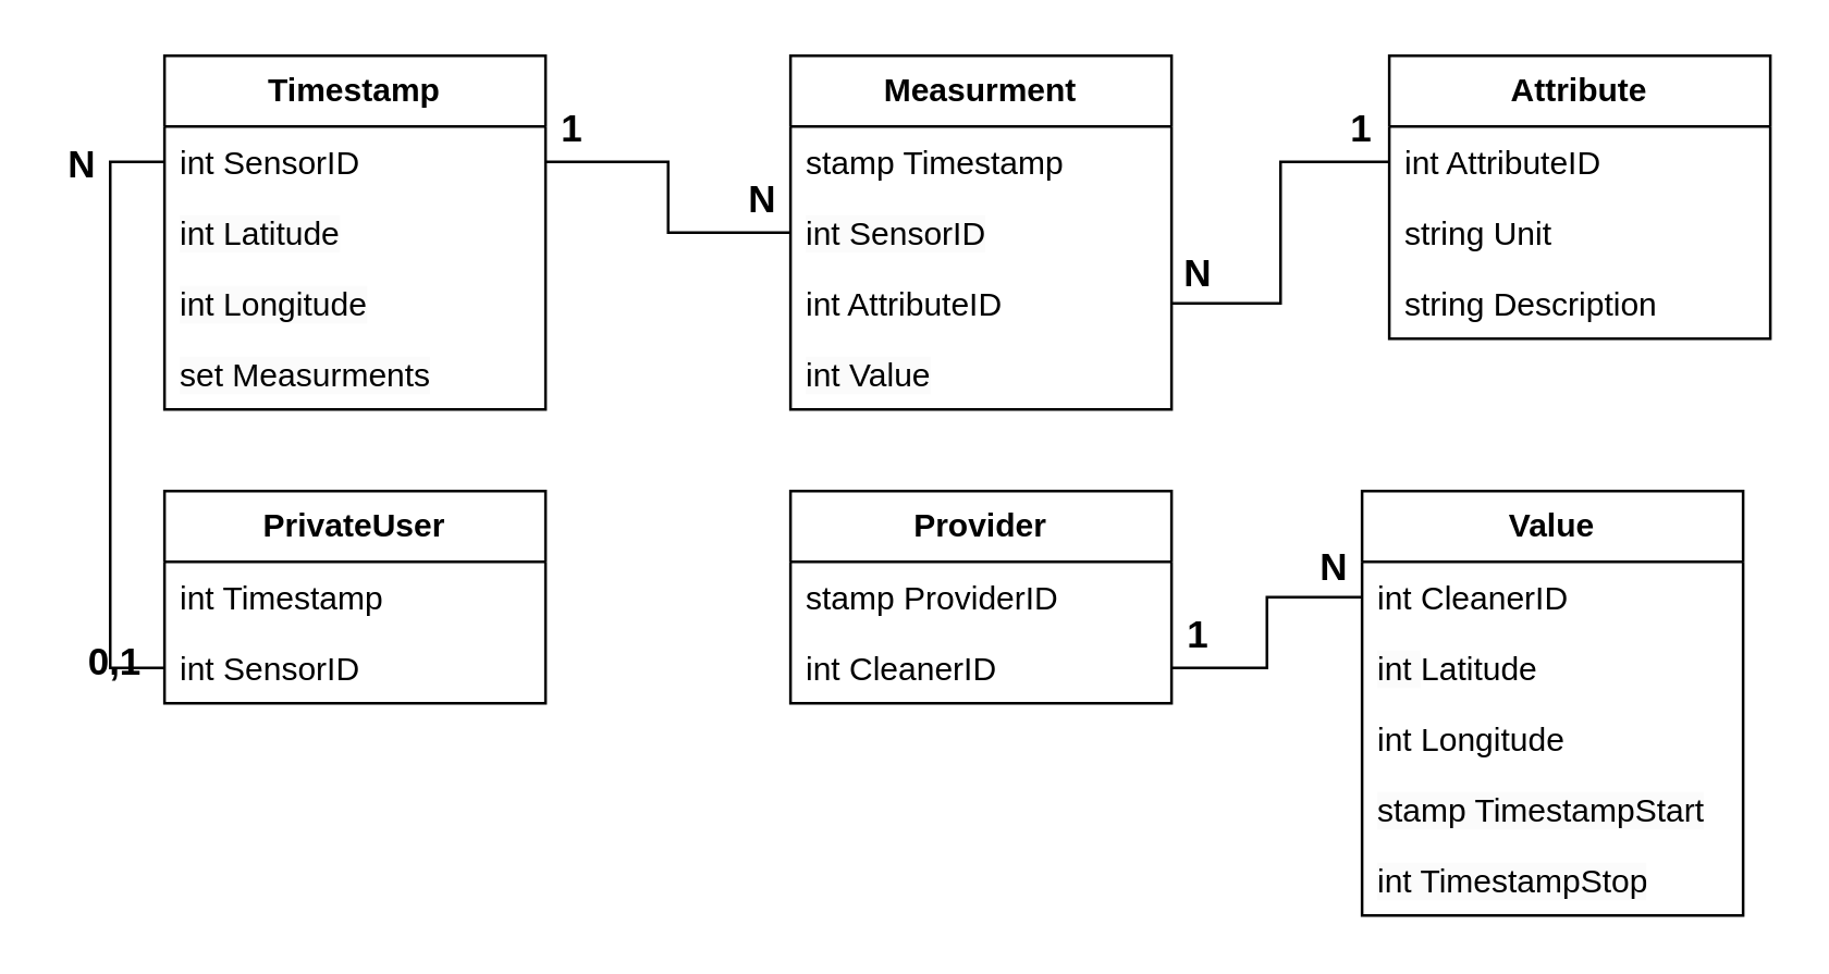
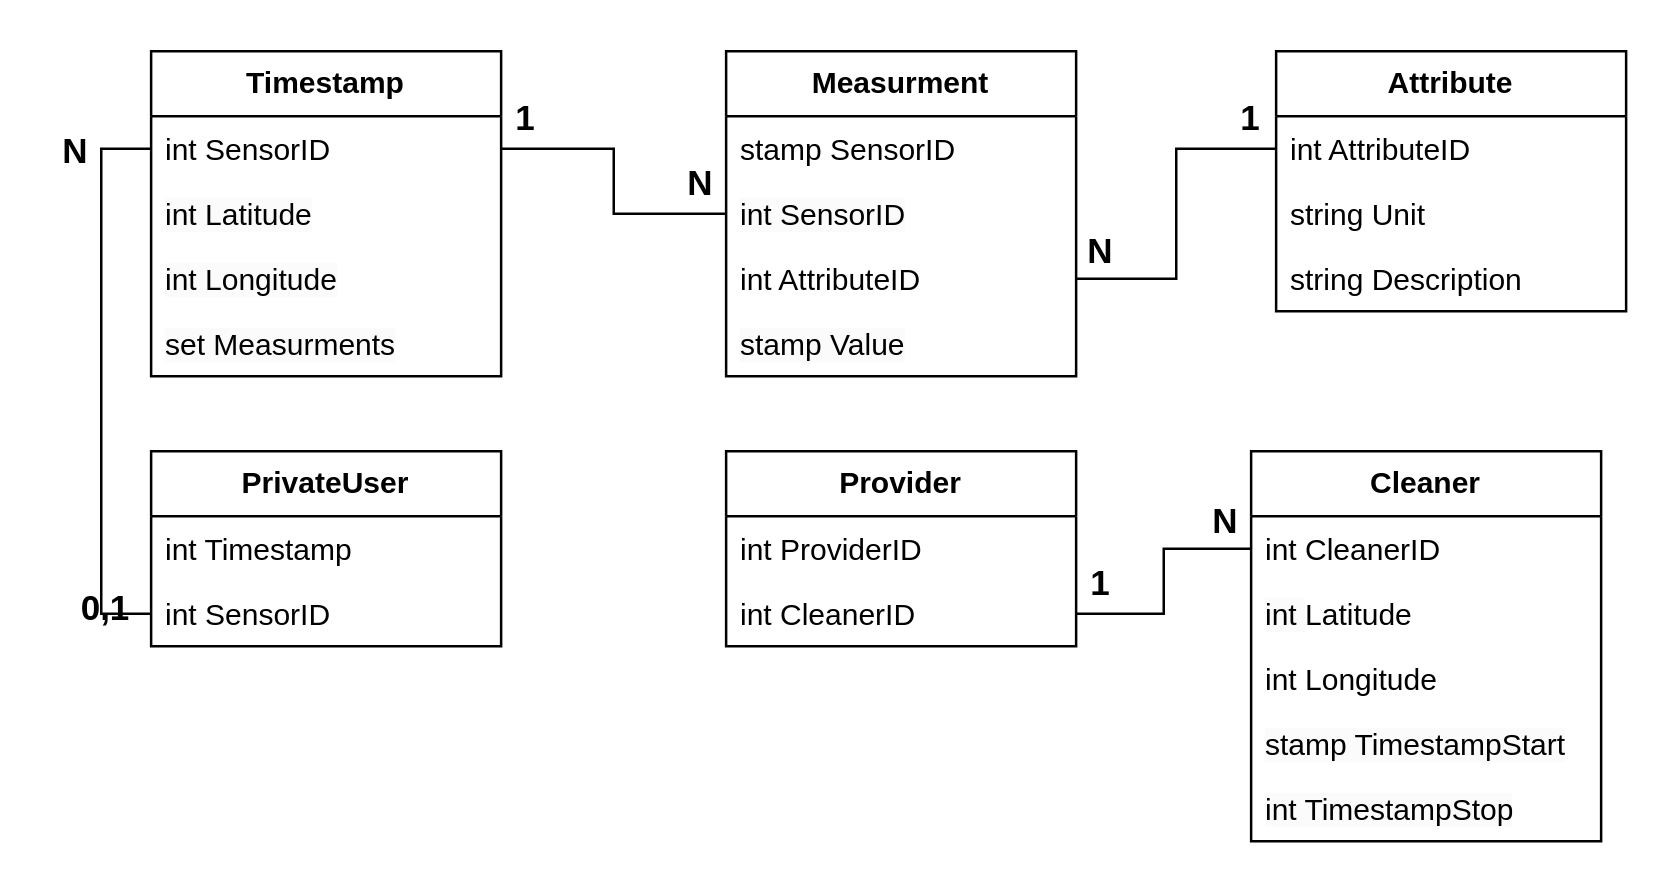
  <mxCell id="0" />
  <mxCell id="1" parent="0" />
  <mxCell id="2" value="Timestamp" style="swimlane;fontStyle=1;childLayout=stackLayout;horizontal=1;startSize=26;fillColor=none;horizontalStack=0;resizeParent=1;resizeParentMax=0;resizeLast=0;collapsible=1;marginBottom=0;whiteSpace=wrap;html=1;" vertex="1" parent="1"><mxGeometry x="59.95" y="20" width="140" height="130" as="geometry" /></mxCell>
  <mxCell id="3" value="int SensorID" style="text;strokeColor=none;fillColor=none;align=left;verticalAlign=top;spacingLeft=4;spacingRight=4;overflow=hidden;rotatable=0;points=[[0,0.5],[1,0.5]];portConstraint=eastwest;whiteSpace=wrap;html=1;" vertex="1" parent="2"><mxGeometry y="26" width="140" height="26" as="geometry" /></mxCell>
  <mxCell id="4" value="&lt;span style=&quot;color: rgb(0, 0, 0); font-family: Helvetica; font-size: 12px; font-style: normal; font-variant-ligatures: normal; font-variant-caps: normal; font-weight: 400; letter-spacing: normal; orphans: 2; text-align: left; text-indent: 0px; text-transform: none; widows: 2; word-spacing: 0px; -webkit-text-stroke-width: 0px; white-space: normal; background-color: rgb(251, 251, 251); text-decoration-thickness: initial; text-decoration-style: initial; text-decoration-color: initial; display: inline !important; float: none;&quot;&gt;int Latitude&lt;/span&gt;" style="text;strokeColor=none;fillColor=none;align=left;verticalAlign=top;spacingLeft=4;spacingRight=4;overflow=hidden;rotatable=0;points=[[0,0.5],[1,0.5]];portConstraint=eastwest;whiteSpace=wrap;html=1;" vertex="1" parent="2"><mxGeometry y="52" width="140" height="26" as="geometry" /></mxCell>
  <mxCell id="5" value="&lt;span style=&quot;color: rgb(0, 0, 0); font-family: Helvetica; font-size: 12px; font-style: normal; font-variant-ligatures: normal; font-variant-caps: normal; font-weight: 400; letter-spacing: normal; orphans: 2; text-align: left; text-indent: 0px; text-transform: none; widows: 2; word-spacing: 0px; -webkit-text-stroke-width: 0px; white-space: normal; background-color: rgb(251, 251, 251); text-decoration-thickness: initial; text-decoration-style: initial; text-decoration-color: initial; display: inline !important; float: none;&quot;&gt;int Longitude&lt;/span&gt;" style="text;strokeColor=none;fillColor=none;align=left;verticalAlign=top;spacingLeft=4;spacingRight=4;overflow=hidden;rotatable=0;points=[[0,0.5],[1,0.5]];portConstraint=eastwest;whiteSpace=wrap;html=1;" vertex="1" parent="2"><mxGeometry y="78" width="140" height="26" as="geometry" /></mxCell>
  <mxCell id="6" value="&lt;span style=&quot;color: rgb(0, 0, 0); font-family: Helvetica; font-size: 12px; font-style: normal; font-variant-ligatures: normal; font-variant-caps: normal; font-weight: 400; letter-spacing: normal; orphans: 2; text-align: left; text-indent: 0px; text-transform: none; widows: 2; word-spacing: 0px; -webkit-text-stroke-width: 0px; white-space: normal; background-color: rgb(251, 251, 251); text-decoration-thickness: initial; text-decoration-style: initial; text-decoration-color: initial; display: inline !important; float: none;&quot;&gt;set Measurments&lt;/span&gt;" style="text;strokeColor=none;fillColor=none;align=left;verticalAlign=top;spacingLeft=4;spacingRight=4;overflow=hidden;rotatable=0;points=[[0,0.5],[1,0.5]];portConstraint=eastwest;whiteSpace=wrap;html=1;" vertex="1" parent="2"><mxGeometry y="104" width="140" height="26" as="geometry" /></mxCell>
  <mxCell id="7" value="Measurment" style="swimlane;fontStyle=1;childLayout=stackLayout;horizontal=1;startSize=26;fillColor=none;horizontalStack=0;resizeParent=1;resizeParentMax=0;resizeLast=0;collapsible=1;marginBottom=0;whiteSpace=wrap;html=1;" vertex="1" parent="1"><mxGeometry x="289.95" y="20" width="140" height="130" as="geometry" /></mxCell>
- <mxCell id="8" value="stamp Timestamp&amp;nbsp;" style="text;strokeColor=none;fillColor=none;align=left;verticalAlign=top;spacingLeft=4;spacingRight=4;overflow=hidden;rotatable=0;points=[[0,0.5],[1,0.5]];portConstraint=eastwest;whiteSpace=wrap;html=1;" vertex="1" parent="7"><mxGeometry y="26" width="140" height="26" as="geometry" /></mxCell>
+ <mxCell id="8" value="stamp SensorID&amp;nbsp;" style="text;strokeColor=none;fillColor=none;align=left;verticalAlign=top;spacingLeft=4;spacingRight=4;overflow=hidden;rotatable=0;points=[[0,0.5],[1,0.5]];portConstraint=eastwest;whiteSpace=wrap;html=1;" vertex="1" parent="7"><mxGeometry y="26" width="140" height="26" as="geometry" /></mxCell>
  <mxCell id="9" value="&lt;span style=&quot;color: rgb(0, 0, 0); font-family: Helvetica; font-size: 12px; font-style: normal; font-variant-ligatures: normal; font-variant-caps: normal; font-weight: 400; letter-spacing: normal; orphans: 2; text-align: left; text-indent: 0px; text-transform: none; widows: 2; word-spacing: 0px; -webkit-text-stroke-width: 0px; white-space: normal; background-color: rgb(251, 251, 251); text-decoration-thickness: initial; text-decoration-style: initial; text-decoration-color: initial; display: inline !important; float: none;&quot;&gt;int SensorID&lt;/span&gt;" style="text;strokeColor=none;fillColor=none;align=left;verticalAlign=top;spacingLeft=4;spacingRight=4;overflow=hidden;rotatable=0;points=[[0,0.5],[1,0.5]];portConstraint=eastwest;whiteSpace=wrap;html=1;" vertex="1" parent="7"><mxGeometry y="52" width="140" height="26" as="geometry" /></mxCell>
  <mxCell id="10" value="int AttributeID" style="text;strokeColor=none;fillColor=none;align=left;verticalAlign=top;spacingLeft=4;spacingRight=4;overflow=hidden;rotatable=0;points=[[0,0.5],[1,0.5]];portConstraint=eastwest;whiteSpace=wrap;html=1;" vertex="1" parent="7"><mxGeometry y="78" width="140" height="26" as="geometry" /></mxCell>
- <mxCell id="11" value="&lt;span style=&quot;color: rgb(0, 0, 0); font-family: Helvetica; font-size: 12px; font-style: normal; font-variant-ligatures: normal; font-variant-caps: normal; font-weight: 400; letter-spacing: normal; orphans: 2; text-align: left; text-indent: 0px; text-transform: none; widows: 2; word-spacing: 0px; -webkit-text-stroke-width: 0px; white-space: normal; background-color: rgb(251, 251, 251); text-decoration-thickness: initial; text-decoration-style: initial; text-decoration-color: initial; display: inline !important; float: none;&quot;&gt;int Value&lt;/span&gt;" style="text;strokeColor=none;fillColor=none;align=left;verticalAlign=top;spacingLeft=4;spacingRight=4;overflow=hidden;rotatable=0;points=[[0,0.5],[1,0.5]];portConstraint=eastwest;whiteSpace=wrap;html=1;" vertex="1" parent="7"><mxGeometry y="104" width="140" height="26" as="geometry" /></mxCell>
+ <mxCell id="11" value="&lt;span style=&quot;color: rgb(0, 0, 0); font-family: Helvetica; font-size: 12px; font-style: normal; font-variant-ligatures: normal; font-variant-caps: normal; font-weight: 400; letter-spacing: normal; orphans: 2; text-align: left; text-indent: 0px; text-transform: none; widows: 2; word-spacing: 0px; -webkit-text-stroke-width: 0px; white-space: normal; background-color: rgb(251, 251, 251); text-decoration-thickness: initial; text-decoration-style: initial; text-decoration-color: initial; display: inline !important; float: none;&quot;&gt;stamp Value&lt;/span&gt;" style="text;strokeColor=none;fillColor=none;align=left;verticalAlign=top;spacingLeft=4;spacingRight=4;overflow=hidden;rotatable=0;points=[[0,0.5],[1,0.5]];portConstraint=eastwest;whiteSpace=wrap;html=1;" vertex="1" parent="7"><mxGeometry y="104" width="140" height="26" as="geometry" /></mxCell>
  <mxCell id="12" value="Attribute" style="swimlane;fontStyle=1;childLayout=stackLayout;horizontal=1;startSize=26;fillColor=none;horizontalStack=0;resizeParent=1;resizeParentMax=0;resizeLast=0;collapsible=1;marginBottom=0;whiteSpace=wrap;html=1;" vertex="1" parent="1"><mxGeometry x="509.95" y="20" width="140" height="104" as="geometry" /></mxCell>
  <mxCell id="13" value="int AttributeID" style="text;strokeColor=none;fillColor=none;align=left;verticalAlign=top;spacingLeft=4;spacingRight=4;overflow=hidden;rotatable=0;points=[[0,0.5],[1,0.5]];portConstraint=eastwest;whiteSpace=wrap;html=1;" vertex="1" parent="12"><mxGeometry y="26" width="140" height="26" as="geometry" /></mxCell>
  <mxCell id="14" value="string Unit" style="text;strokeColor=none;fillColor=none;align=left;verticalAlign=top;spacingLeft=4;spacingRight=4;overflow=hidden;rotatable=0;points=[[0,0.5],[1,0.5]];portConstraint=eastwest;whiteSpace=wrap;html=1;" vertex="1" parent="12"><mxGeometry y="52" width="140" height="26" as="geometry" /></mxCell>
  <mxCell id="15" value="string Description" style="text;strokeColor=none;fillColor=none;align=left;verticalAlign=top;spacingLeft=4;spacingRight=4;overflow=hidden;rotatable=0;points=[[0,0.5],[1,0.5]];portConstraint=eastwest;whiteSpace=wrap;html=1;" vertex="1" parent="12"><mxGeometry y="78" width="140" height="26" as="geometry" /></mxCell>
  <mxCell id="16" value="Provider" style="swimlane;fontStyle=1;childLayout=stackLayout;horizontal=1;startSize=26;fillColor=none;horizontalStack=0;resizeParent=1;resizeParentMax=0;resizeLast=0;collapsible=1;marginBottom=0;whiteSpace=wrap;html=1;" vertex="1" parent="1"><mxGeometry x="289.95" y="180" width="140" height="78" as="geometry" /></mxCell>
- <mxCell id="17" value="stamp ProviderID" style="text;strokeColor=none;fillColor=none;align=left;verticalAlign=top;spacingLeft=4;spacingRight=4;overflow=hidden;rotatable=0;points=[[0,0.5],[1,0.5]];portConstraint=eastwest;whiteSpace=wrap;html=1;" vertex="1" parent="16"><mxGeometry y="26" width="140" height="26" as="geometry" /></mxCell>
+ <mxCell id="17" value="int ProviderID" style="text;strokeColor=none;fillColor=none;align=left;verticalAlign=top;spacingLeft=4;spacingRight=4;overflow=hidden;rotatable=0;points=[[0,0.5],[1,0.5]];portConstraint=eastwest;whiteSpace=wrap;html=1;" vertex="1" parent="16"><mxGeometry y="26" width="140" height="26" as="geometry" /></mxCell>
  <mxCell id="18" value="int CleanerID" style="text;strokeColor=none;fillColor=none;align=left;verticalAlign=top;spacingLeft=4;spacingRight=4;overflow=hidden;rotatable=0;points=[[0,0.5],[1,0.5]];portConstraint=eastwest;whiteSpace=wrap;html=1;" vertex="1" parent="16"><mxGeometry y="52" width="140" height="26" as="geometry" /></mxCell>
- <mxCell id="19" value="Value" style="swimlane;fontStyle=1;childLayout=stackLayout;horizontal=1;startSize=26;fillColor=none;horizontalStack=0;resizeParent=1;resizeParentMax=0;resizeLast=0;collapsible=1;marginBottom=0;whiteSpace=wrap;html=1;" vertex="1" parent="1"><mxGeometry x="499.95" y="180" width="140" height="156" as="geometry" /></mxCell>
+ <mxCell id="19" value="Cleaner" style="swimlane;fontStyle=1;childLayout=stackLayout;horizontal=1;startSize=26;fillColor=none;horizontalStack=0;resizeParent=1;resizeParentMax=0;resizeLast=0;collapsible=1;marginBottom=0;whiteSpace=wrap;html=1;" vertex="1" parent="1"><mxGeometry x="499.95" y="180" width="140" height="156" as="geometry" /></mxCell>
  <mxCell id="20" value="int CleanerID" style="text;strokeColor=none;fillColor=none;align=left;verticalAlign=top;spacingLeft=4;spacingRight=4;overflow=hidden;rotatable=0;points=[[0,0.5],[1,0.5]];portConstraint=eastwest;whiteSpace=wrap;html=1;" vertex="1" parent="19"><mxGeometry y="26" width="140" height="26" as="geometry" /></mxCell>
  <mxCell id="21" value="&lt;span style=&quot;color: rgb(0, 0, 0); font-family: Helvetica; font-size: 12px; font-style: normal; font-variant-ligatures: normal; font-variant-caps: normal; font-weight: 400; letter-spacing: normal; orphans: 2; text-align: left; text-indent: 0px; text-transform: none; widows: 2; word-spacing: 0px; -webkit-text-stroke-width: 0px; white-space: normal; background-color: rgb(251, 251, 251); text-decoration-thickness: initial; text-decoration-style: initial; text-decoration-color: initial; display: inline !important; float: none;&quot;&gt;int&amp;nbsp;&lt;/span&gt;Latitude" style="text;strokeColor=none;fillColor=none;align=left;verticalAlign=top;spacingLeft=4;spacingRight=4;overflow=hidden;rotatable=0;points=[[0,0.5],[1,0.5]];portConstraint=eastwest;whiteSpace=wrap;html=1;" vertex="1" parent="19"><mxGeometry y="52" width="140" height="26" as="geometry" /></mxCell>
  <mxCell id="22" value="int Longitude" style="text;strokeColor=none;fillColor=none;align=left;verticalAlign=top;spacingLeft=4;spacingRight=4;overflow=hidden;rotatable=0;points=[[0,0.5],[1,0.5]];portConstraint=eastwest;whiteSpace=wrap;html=1;" vertex="1" parent="19"><mxGeometry y="78" width="140" height="26" as="geometry" /></mxCell>
  <mxCell id="23" value="&lt;span style=&quot;color: rgb(0, 0, 0); font-family: Helvetica; font-size: 12px; font-style: normal; font-variant-ligatures: normal; font-variant-caps: normal; font-weight: 400; letter-spacing: normal; orphans: 2; text-align: left; text-indent: 0px; text-transform: none; widows: 2; word-spacing: 0px; -webkit-text-stroke-width: 0px; white-space: normal; background-color: rgb(251, 251, 251); text-decoration-thickness: initial; text-decoration-style: initial; text-decoration-color: initial; display: inline !important; float: none;&quot;&gt;stamp TimestampStart&lt;/span&gt;" style="text;strokeColor=none;fillColor=none;align=left;verticalAlign=top;spacingLeft=4;spacingRight=4;overflow=hidden;rotatable=0;points=[[0,0.5],[1,0.5]];portConstraint=eastwest;whiteSpace=wrap;html=1;" vertex="1" parent="19"><mxGeometry y="104" width="140" height="26" as="geometry" /></mxCell>
  <mxCell id="24" value="&lt;span style=&quot;color: rgb(0, 0, 0); font-family: Helvetica; font-size: 12px; font-style: normal; font-variant-ligatures: normal; font-variant-caps: normal; font-weight: 400; letter-spacing: normal; orphans: 2; text-align: left; text-indent: 0px; text-transform: none; widows: 2; word-spacing: 0px; -webkit-text-stroke-width: 0px; white-space: normal; background-color: rgb(251, 251, 251); text-decoration-thickness: initial; text-decoration-style: initial; text-decoration-color: initial; display: inline !important; float: none;&quot;&gt;int TimestampStop&lt;/span&gt;" style="text;strokeColor=none;fillColor=none;align=left;verticalAlign=top;spacingLeft=4;spacingRight=4;overflow=hidden;rotatable=0;points=[[0,0.5],[1,0.5]];portConstraint=eastwest;whiteSpace=wrap;html=1;" vertex="1" parent="19"><mxGeometry y="130" width="140" height="26" as="geometry" /></mxCell>
  <mxCell id="25" value="PrivateUser" style="swimlane;fontStyle=1;childLayout=stackLayout;horizontal=1;startSize=26;fillColor=none;horizontalStack=0;resizeParent=1;resizeParentMax=0;resizeLast=0;collapsible=1;marginBottom=0;whiteSpace=wrap;html=1;" vertex="1" parent="1"><mxGeometry x="59.95" y="180" width="140" height="78" as="geometry" /></mxCell>
  <mxCell id="26" value="int Timestamp" style="text;strokeColor=none;fillColor=none;align=left;verticalAlign=top;spacingLeft=4;spacingRight=4;overflow=hidden;rotatable=0;points=[[0,0.5],[1,0.5]];portConstraint=eastwest;whiteSpace=wrap;html=1;" vertex="1" parent="25"><mxGeometry y="26" width="140" height="26" as="geometry" /></mxCell>
  <mxCell id="27" value="int SensorID" style="text;strokeColor=none;fillColor=none;align=left;verticalAlign=top;spacingLeft=4;spacingRight=4;overflow=hidden;rotatable=0;points=[[0,0.5],[1,0.5]];portConstraint=eastwest;whiteSpace=wrap;html=1;" vertex="1" parent="25"><mxGeometry y="52" width="140" height="26" as="geometry" /></mxCell>
  <mxCell id="28" style="edgeStyle=orthogonalEdgeStyle;rounded=0;orthogonalLoop=1;jettySize=auto;html=1;exitX=0;exitY=0.5;exitDx=0;exitDy=0;entryX=1;entryY=0.5;entryDx=0;entryDy=0;endArrow=none;endFill=0;" edge="1" parent="1" source="9" target="3"><mxGeometry relative="1" as="geometry" /></mxCell>
  <mxCell id="29" style="edgeStyle=orthogonalEdgeStyle;rounded=0;orthogonalLoop=1;jettySize=auto;html=1;exitX=1;exitY=0.5;exitDx=0;exitDy=0;entryX=0;entryY=0.5;entryDx=0;entryDy=0;endArrow=none;endFill=0;" edge="1" parent="1" source="10" target="13"><mxGeometry relative="1" as="geometry" /></mxCell>
  <mxCell id="30" style="edgeStyle=orthogonalEdgeStyle;rounded=0;orthogonalLoop=1;jettySize=auto;html=1;exitX=0;exitY=0.5;exitDx=0;exitDy=0;entryX=0;entryY=0.5;entryDx=0;entryDy=0;endArrow=none;endFill=0;" edge="1" parent="1" source="27" target="3"><mxGeometry relative="1" as="geometry" /></mxCell>
  <mxCell id="31" style="edgeStyle=orthogonalEdgeStyle;rounded=0;orthogonalLoop=1;jettySize=auto;html=1;exitX=1;exitY=0.5;exitDx=0;exitDy=0;entryX=0;entryY=0.5;entryDx=0;entryDy=0;endArrow=none;endFill=0;" edge="1" parent="1" source="18" target="20"><mxGeometry relative="1" as="geometry" /></mxCell>
  <mxCell id="32" value="1" style="text;strokeColor=none;align=center;fillColor=none;html=1;verticalAlign=middle;whiteSpace=wrap;rounded=0;fontStyle=1;strokeWidth=1;fontSize=14;" vertex="1" parent="1"><mxGeometry x="199.95" y="37" width="20" height="20" as="geometry" /></mxCell>
  <mxCell id="33" value="1" style="text;strokeColor=none;align=center;fillColor=none;html=1;verticalAlign=middle;whiteSpace=wrap;rounded=0;fontStyle=1;strokeWidth=1;fontSize=14;" vertex="1" parent="1"><mxGeometry x="489.95" y="37" width="20" height="20" as="geometry" /></mxCell>
  <mxCell id="34" value="1" style="text;strokeColor=none;align=center;fillColor=none;html=1;verticalAlign=middle;whiteSpace=wrap;rounded=0;fontStyle=1;strokeWidth=1;fontSize=14;" vertex="1" parent="1"><mxGeometry x="429.95" y="223" width="20" height="20" as="geometry" /></mxCell>
  <mxCell id="35" value="0,1" style="text;strokeColor=none;align=center;fillColor=none;html=1;verticalAlign=middle;whiteSpace=wrap;rounded=0;fontStyle=1;strokeWidth=1;fontSize=14;" vertex="1" parent="1"><mxGeometry x="32" y="233" width="20" height="20" as="geometry" /></mxCell>
  <mxCell id="36" value="N" style="text;strokeColor=none;align=center;fillColor=none;html=1;verticalAlign=middle;whiteSpace=wrap;rounded=0;fontStyle=1;strokeWidth=1;fontSize=14;" vertex="1" parent="1"><mxGeometry x="269.95" y="63" width="20" height="20" as="geometry" /></mxCell>
  <mxCell id="37" value="N" style="text;strokeColor=none;align=center;fillColor=none;html=1;verticalAlign=middle;whiteSpace=wrap;rounded=0;fontStyle=1;strokeWidth=1;fontSize=14;" vertex="1" parent="1"><mxGeometry x="429.95" y="90" width="20" height="20" as="geometry" /></mxCell>
  <mxCell id="38" value="N" style="text;strokeColor=none;align=center;fillColor=none;html=1;verticalAlign=middle;whiteSpace=wrap;rounded=0;fontStyle=1;strokeWidth=1;fontSize=14;" vertex="1" parent="1"><mxGeometry x="479.95" y="198" width="20" height="20" as="geometry" /></mxCell>
  <mxCell id="39" value="N" style="text;strokeColor=none;align=center;fillColor=none;html=1;verticalAlign=middle;whiteSpace=wrap;rounded=0;fontStyle=1;strokeWidth=1;fontSize=14;" vertex="1" parent="1"><mxGeometry x="20" y="50" width="20" height="20" as="geometry" /></mxCell>
